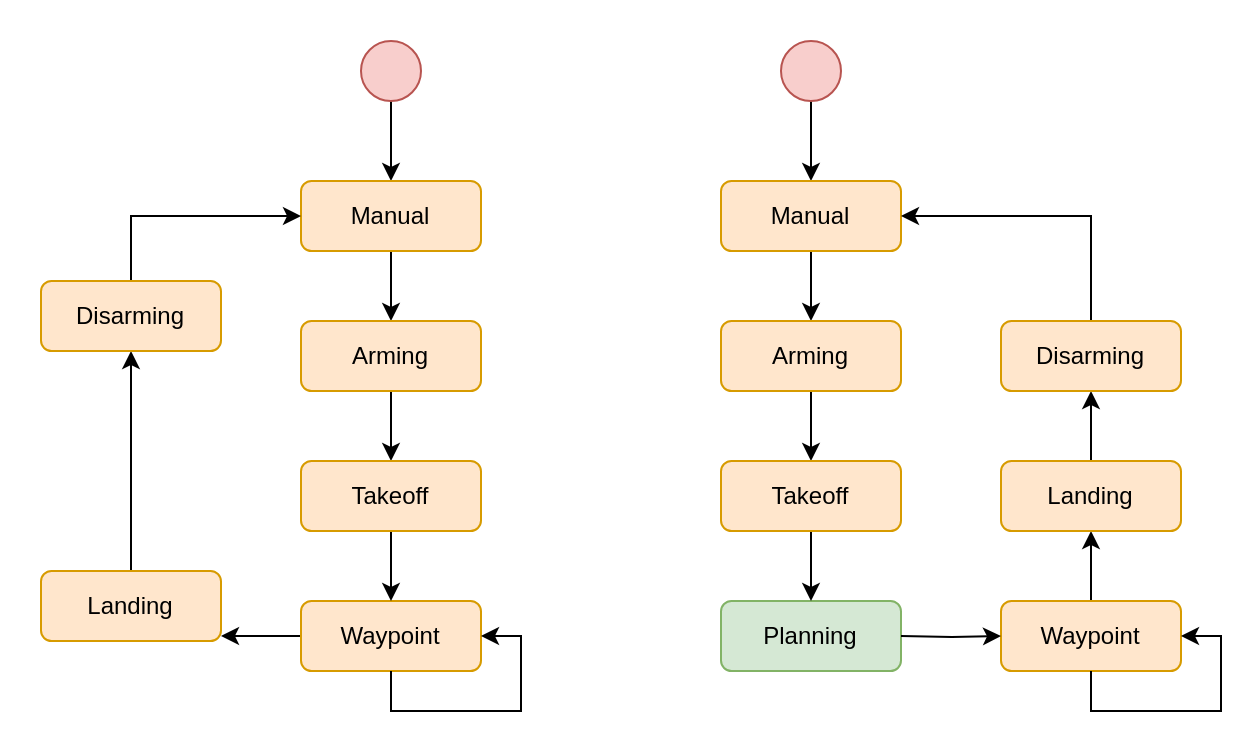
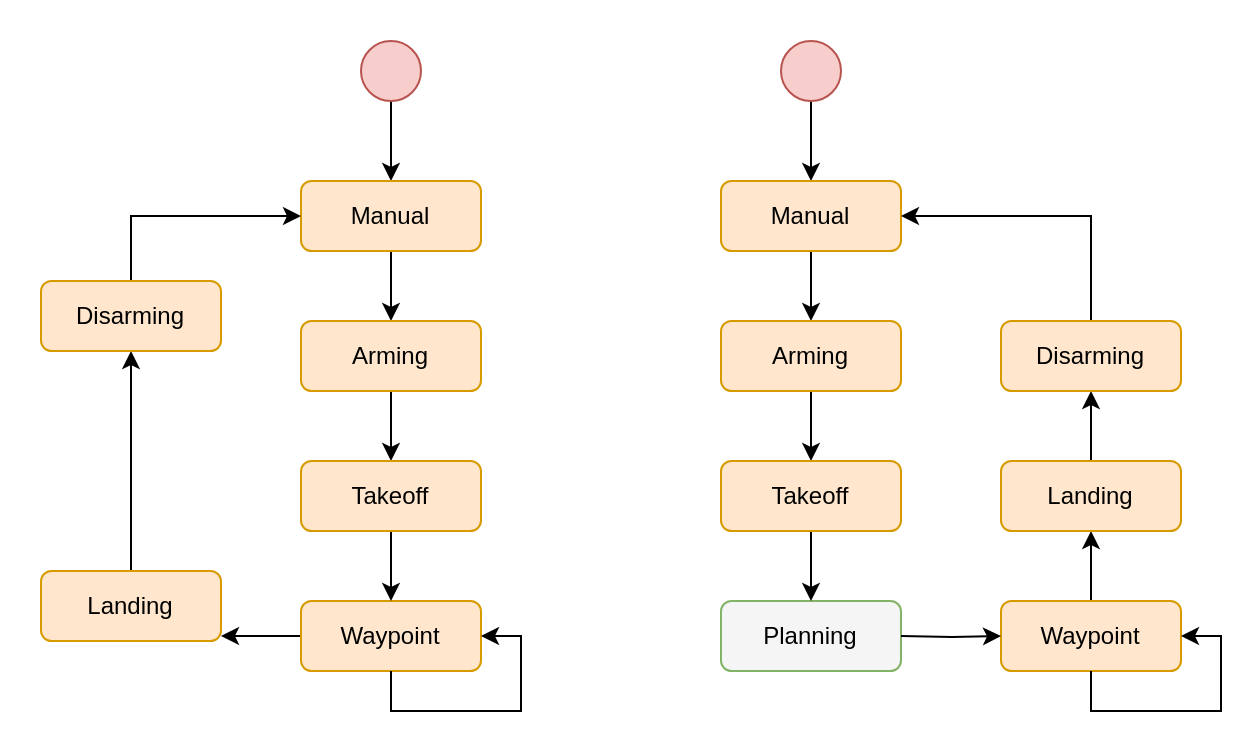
  <mxCell id="0" />
  <mxCell id="1" parent="0" />
  <mxCell id="2" style="edgeStyle=orthogonalEdgeStyle;rounded=0;orthogonalLoop=1;jettySize=auto;html=1;exitX=0.5;exitY=1;exitDx=0;exitDy=0;entryX=0.5;entryY=0;entryDx=0;entryDy=0;" parent="1" source="3" target="5" edge="1"><mxGeometry relative="1" as="geometry" /></mxCell>
  <mxCell id="3" value="" style="ellipse;whiteSpace=wrap;html=1;aspect=fixed;fillColor=#f8cecc;strokeColor=#b85450;" parent="1" vertex="1"><mxGeometry x="180" y="20" width="30" height="30" as="geometry" /></mxCell>
  <mxCell id="4" style="edgeStyle=orthogonalEdgeStyle;rounded=0;orthogonalLoop=1;jettySize=auto;html=1;exitX=0.5;exitY=1;exitDx=0;exitDy=0;entryX=0.5;entryY=0;entryDx=0;entryDy=0;" parent="1" source="5" target="7" edge="1"><mxGeometry relative="1" as="geometry" /></mxCell>
  <mxCell id="5" value="Manual" style="rounded=1;whiteSpace=wrap;html=1;fillColor=#ffe6cc;strokeColor=#d79b00;" parent="1" vertex="1"><mxGeometry x="150" y="90" width="90" height="35" as="geometry" /></mxCell>
  <mxCell id="6" style="edgeStyle=orthogonalEdgeStyle;rounded=0;orthogonalLoop=1;jettySize=auto;html=1;exitX=0.5;exitY=1;exitDx=0;exitDy=0;entryX=0.5;entryY=0;entryDx=0;entryDy=0;" parent="1" source="7" target="11" edge="1"><mxGeometry relative="1" as="geometry" /></mxCell>
  <mxCell id="7" value="Arming" style="rounded=1;whiteSpace=wrap;html=1;fillColor=#ffe6cc;strokeColor=#d79b00;" parent="1" vertex="1"><mxGeometry x="150" y="160" width="90" height="35" as="geometry" /></mxCell>
  <mxCell id="8" style="edgeStyle=orthogonalEdgeStyle;rounded=0;orthogonalLoop=1;jettySize=auto;html=1;exitX=0;exitY=0.5;exitDx=0;exitDy=0;entryX=1;entryY=0.5;entryDx=0;entryDy=0;" edge="1" parent="1" source="9"><mxGeometry relative="1" as="geometry"><mxPoint x="110" y="317.5" as="targetPoint" /></mxGeometry></mxCell>
  <mxCell id="9" value="Waypoint" style="rounded=1;whiteSpace=wrap;html=1;fillColor=#ffe6cc;strokeColor=#d79b00;" parent="1" vertex="1"><mxGeometry x="150" y="300" width="90" height="35" as="geometry" /></mxCell>
  <mxCell id="10" style="edgeStyle=orthogonalEdgeStyle;rounded=0;orthogonalLoop=1;jettySize=auto;html=1;exitX=0.5;exitY=1;exitDx=0;exitDy=0;entryX=0.5;entryY=0;entryDx=0;entryDy=0;" parent="1" source="11" edge="1"><mxGeometry relative="1" as="geometry"><mxPoint x="195" y="300" as="targetPoint" /></mxGeometry></mxCell>
  <mxCell id="11" value="Takeoff" style="rounded=1;whiteSpace=wrap;html=1;fillColor=#ffe6cc;strokeColor=#d79b00;" parent="1" vertex="1"><mxGeometry x="150" y="230" width="90" height="35" as="geometry" /></mxCell>
  <mxCell id="12" style="edgeStyle=orthogonalEdgeStyle;rounded=0;orthogonalLoop=1;jettySize=auto;html=1;exitX=0.5;exitY=0;exitDx=0;exitDy=0;entryX=0.5;entryY=1;entryDx=0;entryDy=0;" edge="1" parent="1" source="13" target="15"><mxGeometry relative="1" as="geometry" /></mxCell>
  <mxCell id="13" value="Landing" style="rounded=1;whiteSpace=wrap;html=1;fillColor=#ffe6cc;strokeColor=#d79b00;" parent="1" vertex="1"><mxGeometry x="20" y="285" width="90" height="35" as="geometry" /></mxCell>
  <mxCell id="14" style="edgeStyle=orthogonalEdgeStyle;rounded=0;orthogonalLoop=1;jettySize=auto;html=1;exitX=0.5;exitY=0;exitDx=0;exitDy=0;entryX=0;entryY=0.5;entryDx=0;entryDy=0;" edge="1" parent="1" source="15" target="5"><mxGeometry relative="1" as="geometry" /></mxCell>
  <mxCell id="15" value="Disarming" style="rounded=1;whiteSpace=wrap;html=1;fillColor=#ffe6cc;strokeColor=#d79b00;" parent="1" vertex="1"><mxGeometry x="20" y="140" width="90" height="35" as="geometry" /></mxCell>
- <mxCell id="16" value="Planning" style="rounded=1;whiteSpace=wrap;html=1;fillColor=#d5e8d4;strokeColor=#82b366;" parent="1" vertex="1"><mxGeometry x="360" y="300" width="90" height="35" as="geometry" /></mxCell>
+ <mxCell id="16" value="Planning" style="rounded=1;whiteSpace=wrap;html=1;fillColor=#f5f5f5;strokeColor=#82b366;" parent="1" vertex="1"><mxGeometry x="360" y="300" width="90" height="35" as="geometry" /></mxCell>
  <mxCell id="17" style="edgeStyle=orthogonalEdgeStyle;rounded=0;orthogonalLoop=1;jettySize=auto;html=1;exitX=0.5;exitY=1;exitDx=0;exitDy=0;entryX=0.5;entryY=0;entryDx=0;entryDy=0;" parent="1" source="18" target="20" edge="1"><mxGeometry relative="1" as="geometry" /></mxCell>
  <mxCell id="18" value="" style="ellipse;whiteSpace=wrap;html=1;aspect=fixed;fillColor=#f8cecc;strokeColor=#b85450;" parent="1" vertex="1"><mxGeometry x="390" y="20" width="30" height="30" as="geometry" /></mxCell>
  <mxCell id="19" style="edgeStyle=orthogonalEdgeStyle;rounded=0;orthogonalLoop=1;jettySize=auto;html=1;exitX=0.5;exitY=1;exitDx=0;exitDy=0;entryX=0.5;entryY=0;entryDx=0;entryDy=0;" parent="1" source="20" target="22" edge="1"><mxGeometry relative="1" as="geometry" /></mxCell>
  <mxCell id="20" value="Manual" style="rounded=1;whiteSpace=wrap;html=1;fillColor=#ffe6cc;strokeColor=#d79b00;" parent="1" vertex="1"><mxGeometry x="360" y="90" width="90" height="35" as="geometry" /></mxCell>
  <mxCell id="21" style="edgeStyle=orthogonalEdgeStyle;rounded=0;orthogonalLoop=1;jettySize=auto;html=1;exitX=0.5;exitY=1;exitDx=0;exitDy=0;entryX=0.5;entryY=0;entryDx=0;entryDy=0;" parent="1" source="22" target="26" edge="1"><mxGeometry relative="1" as="geometry" /></mxCell>
  <mxCell id="22" value="Arming" style="rounded=1;whiteSpace=wrap;html=1;fillColor=#ffe6cc;strokeColor=#d79b00;" parent="1" vertex="1"><mxGeometry x="360" y="160" width="90" height="35" as="geometry" /></mxCell>
  <mxCell id="23" style="edgeStyle=orthogonalEdgeStyle;rounded=0;orthogonalLoop=1;jettySize=auto;html=1;exitX=0.5;exitY=0;exitDx=0;exitDy=0;entryX=0.5;entryY=1;entryDx=0;entryDy=0;" parent="1" source="24" target="28" edge="1"><mxGeometry relative="1" as="geometry" /></mxCell>
  <mxCell id="24" value="Waypoint" style="rounded=1;whiteSpace=wrap;html=1;fillColor=#ffe6cc;strokeColor=#d79b00;" parent="1" vertex="1"><mxGeometry x="500" y="300" width="90" height="35" as="geometry" /></mxCell>
  <mxCell id="25" style="edgeStyle=orthogonalEdgeStyle;rounded=0;orthogonalLoop=1;jettySize=auto;html=1;exitX=0.5;exitY=1;exitDx=0;exitDy=0;entryX=0.5;entryY=0;entryDx=0;entryDy=0;" parent="1" source="26" edge="1"><mxGeometry relative="1" as="geometry"><mxPoint x="405" y="300" as="targetPoint" /></mxGeometry></mxCell>
  <mxCell id="26" value="Takeoff" style="rounded=1;whiteSpace=wrap;html=1;fillColor=#ffe6cc;strokeColor=#d79b00;" parent="1" vertex="1"><mxGeometry x="360" y="230" width="90" height="35" as="geometry" /></mxCell>
  <mxCell id="27" style="edgeStyle=orthogonalEdgeStyle;rounded=0;orthogonalLoop=1;jettySize=auto;html=1;exitX=0.5;exitY=0;exitDx=0;exitDy=0;entryX=0.5;entryY=1;entryDx=0;entryDy=0;" parent="1" source="28" target="30" edge="1"><mxGeometry relative="1" as="geometry" /></mxCell>
  <mxCell id="28" value="Landing" style="rounded=1;whiteSpace=wrap;html=1;fillColor=#ffe6cc;strokeColor=#d79b00;" parent="1" vertex="1"><mxGeometry x="500" y="230" width="90" height="35" as="geometry" /></mxCell>
  <mxCell id="29" style="edgeStyle=orthogonalEdgeStyle;rounded=0;orthogonalLoop=1;jettySize=auto;html=1;exitX=0.5;exitY=0;exitDx=0;exitDy=0;entryX=1;entryY=0.5;entryDx=0;entryDy=0;" parent="1" source="30" target="20" edge="1"><mxGeometry relative="1" as="geometry" /></mxCell>
  <mxCell id="30" value="Disarming" style="rounded=1;whiteSpace=wrap;html=1;fillColor=#ffe6cc;strokeColor=#d79b00;" parent="1" vertex="1"><mxGeometry x="500" y="160" width="90" height="35" as="geometry" /></mxCell>
  <mxCell id="31" style="edgeStyle=orthogonalEdgeStyle;rounded=0;orthogonalLoop=1;jettySize=auto;html=1;exitX=1;exitY=0.5;exitDx=0;exitDy=0;entryX=0;entryY=0.5;entryDx=0;entryDy=0;" parent="1" target="24" edge="1"><mxGeometry relative="1" as="geometry"><mxPoint x="450" y="317.5" as="sourcePoint" /></mxGeometry></mxCell>
  <mxCell id="32" style="edgeStyle=orthogonalEdgeStyle;rounded=0;orthogonalLoop=1;jettySize=auto;html=1;exitX=0.5;exitY=1;exitDx=0;exitDy=0;entryX=1;entryY=0.5;entryDx=0;entryDy=0;" parent="1" source="24" target="24" edge="1"><mxGeometry relative="1" as="geometry" /></mxCell>
  <mxCell id="33" style="edgeStyle=orthogonalEdgeStyle;rounded=0;orthogonalLoop=1;jettySize=auto;html=1;exitX=0.5;exitY=1;exitDx=0;exitDy=0;entryX=1;entryY=0.5;entryDx=0;entryDy=0;" edge="1" parent="1" source="9" target="9"><mxGeometry relative="1" as="geometry" /></mxCell>
